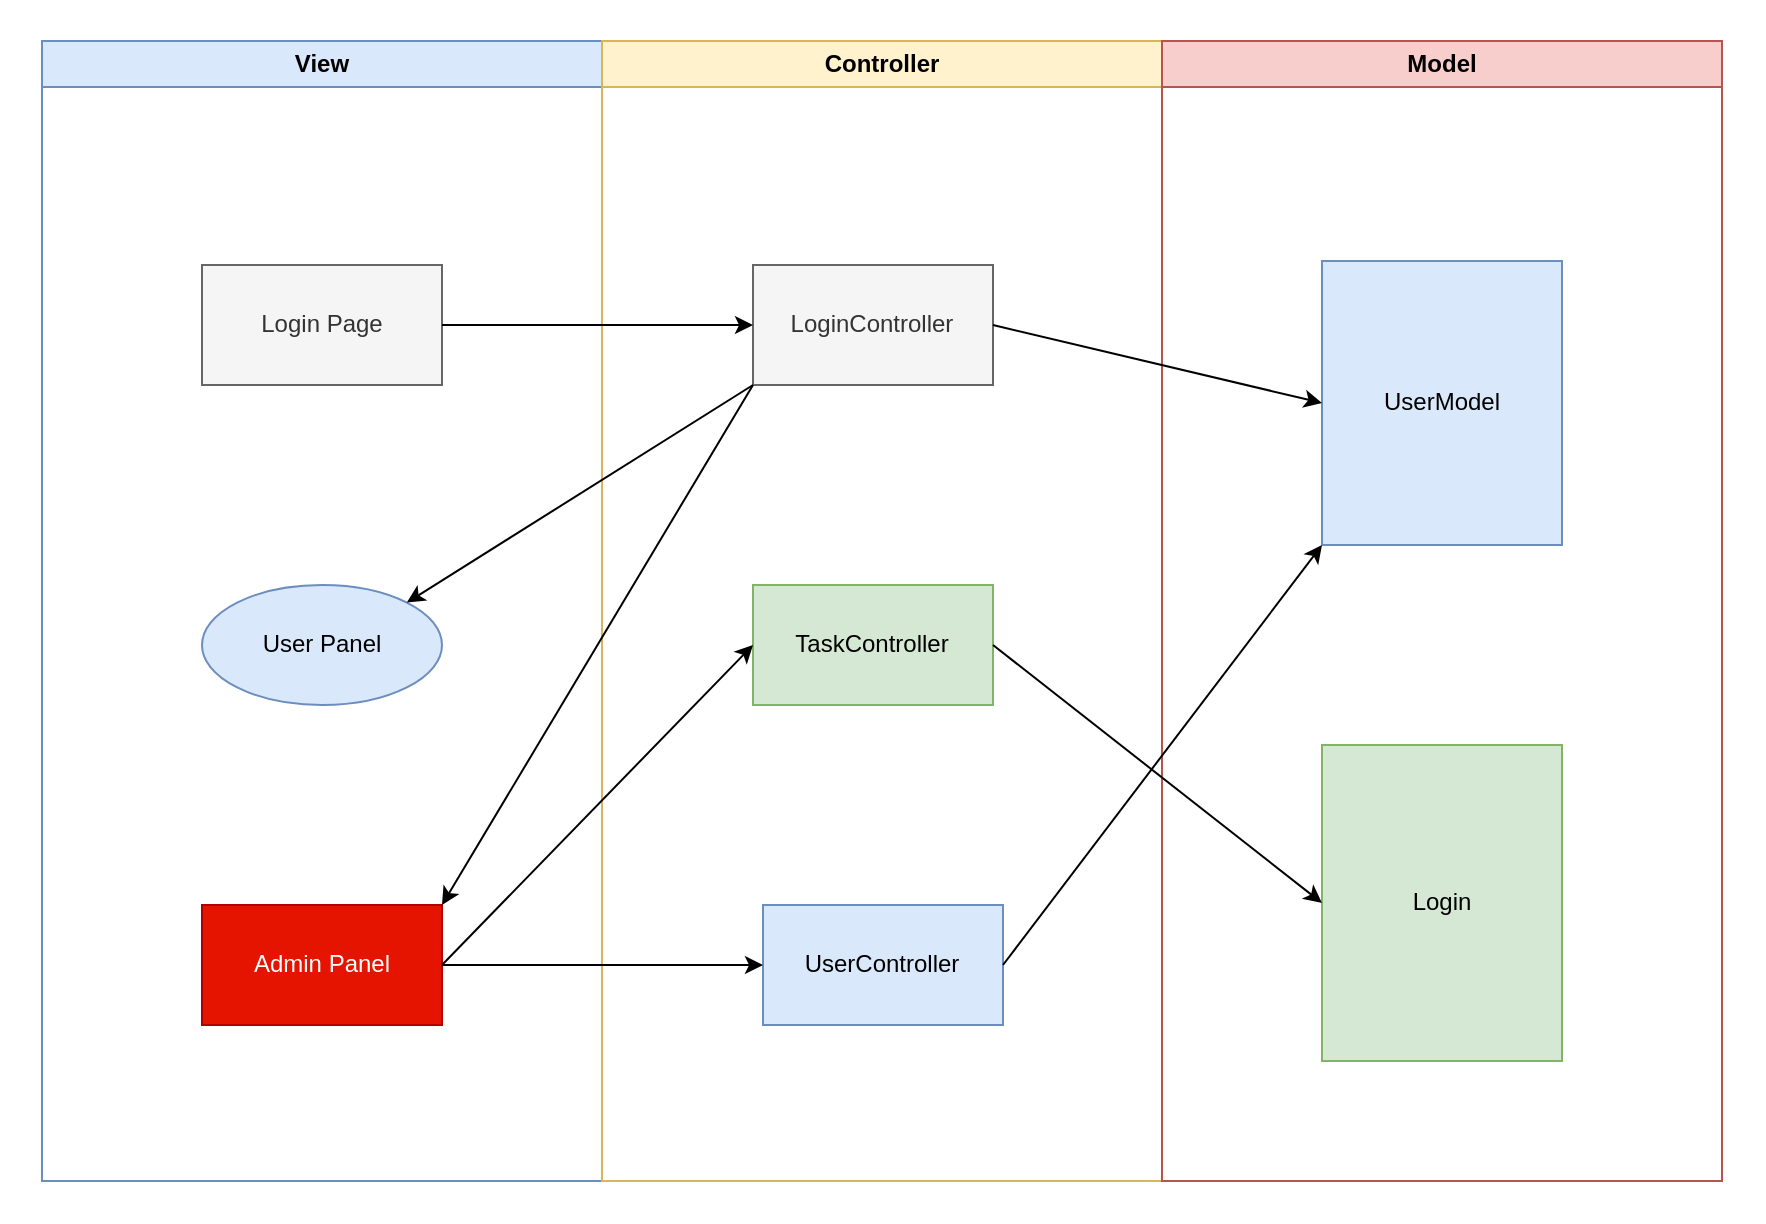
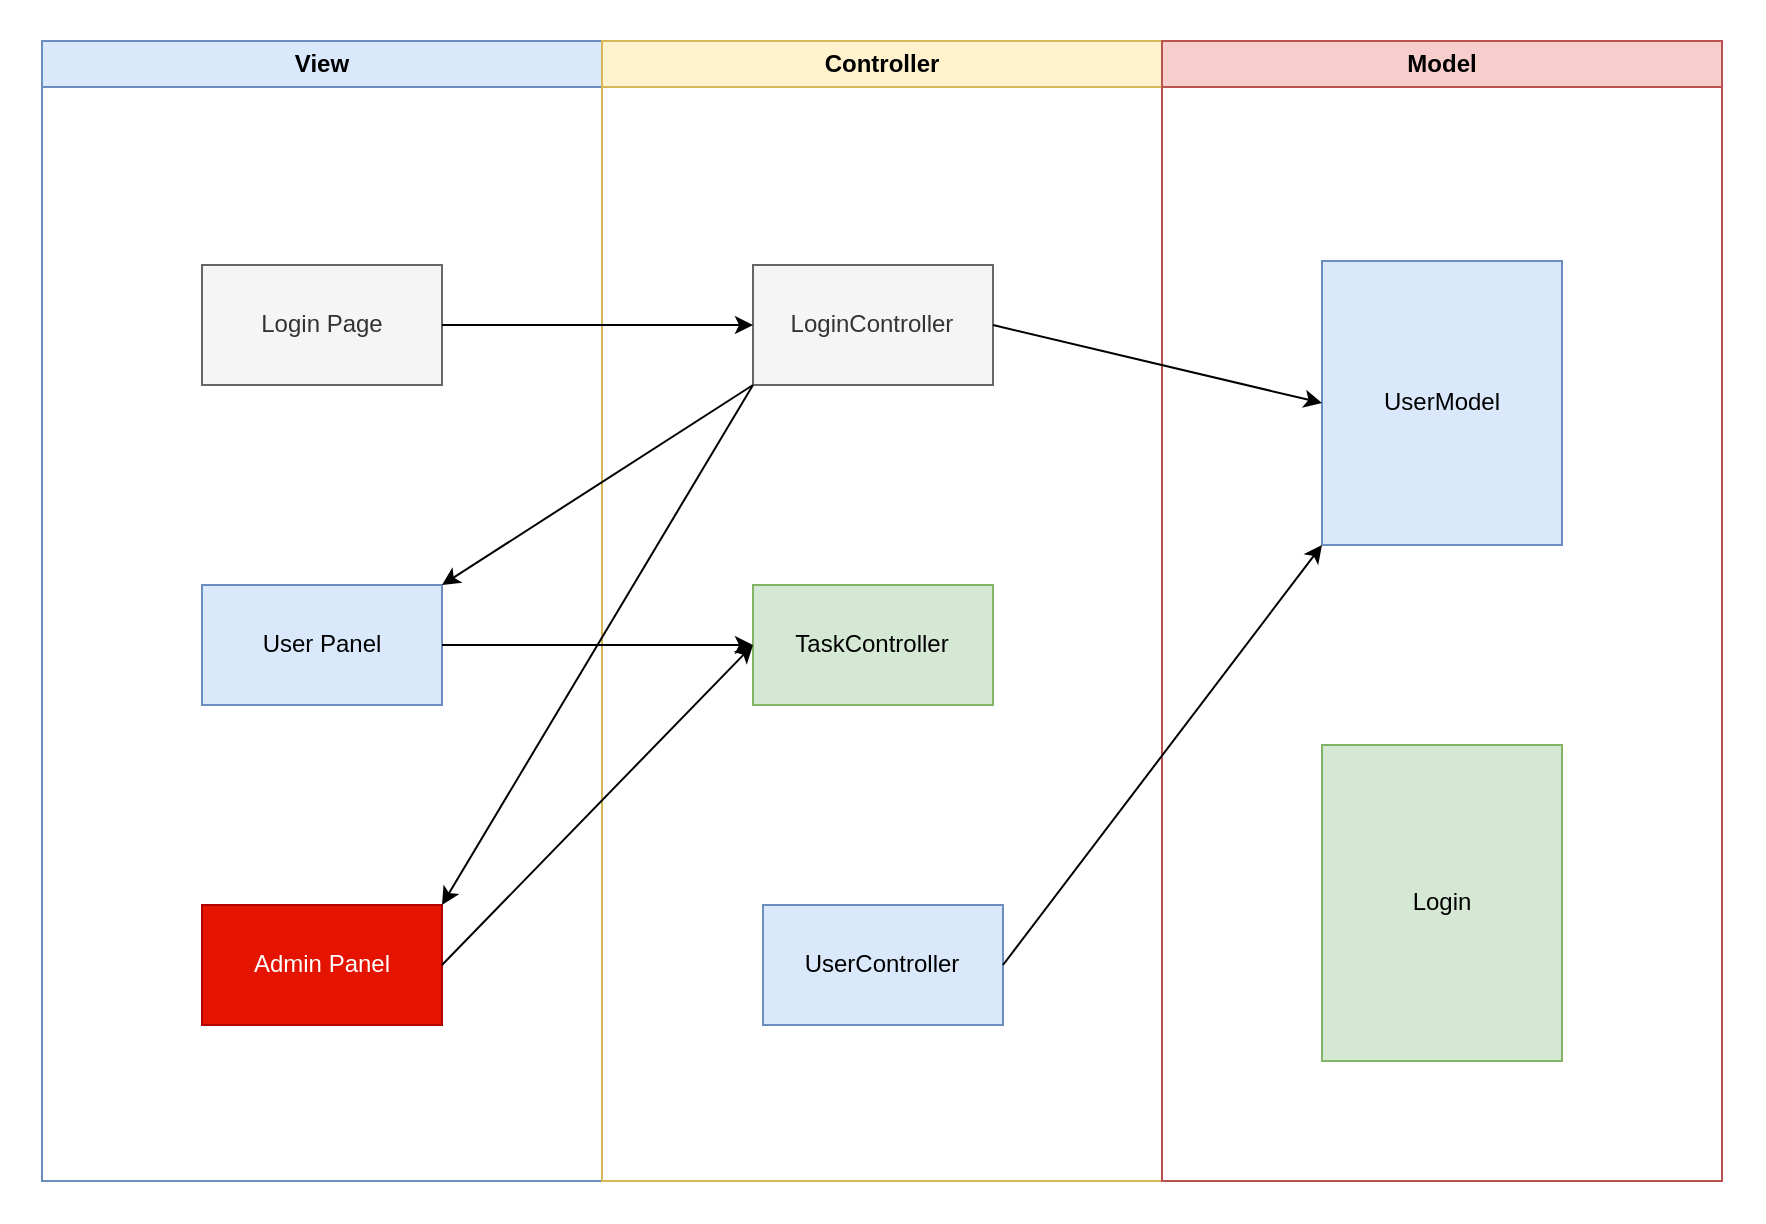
  <mxCell id="0" />
  <mxCell id="1" parent="0" />
  <mxCell id="2" value="View" style="swimlane;whiteSpace=wrap;fillColor=#dae8fc;strokeColor=#6c8ebf;" parent="1" vertex="1"><mxGeometry x="20.5" y="20" width="280" height="570" as="geometry" /></mxCell>
  <mxCell id="3" value="Admin Panel" style="rounded=0;whiteSpace=wrap;html=1;fillColor=#e51400;strokeColor=#B20000;fontColor=#ffffff;" vertex="1" parent="2"><mxGeometry x="80" y="432" width="120" height="60" as="geometry" /></mxCell>
  <mxCell id="4" value="Login Page" style="rounded=0;whiteSpace=wrap;html=1;fillColor=#f5f5f5;fontColor=#333333;strokeColor=#666666;" vertex="1" parent="2"><mxGeometry x="80" y="112" width="120" height="60" as="geometry" /></mxCell>
- <mxCell id="5" value="User Panel" style="ellipse;whiteSpace=wrap;html=1;fillColor=#dae8fc;strokeColor=#6c8ebf;" vertex="1" parent="2"><mxGeometry x="80" y="272" width="120" height="60" as="geometry" /></mxCell>
+ <mxCell id="5" value="User Panel" style="rounded=0;whiteSpace=wrap;html=1;fillColor=#dae8fc;strokeColor=#6c8ebf;" vertex="1" parent="2"><mxGeometry x="80" y="272" width="120" height="60" as="geometry" /></mxCell>
  <mxCell id="6" value="Controller" style="swimlane;whiteSpace=wrap;fillColor=#fff2cc;strokeColor=#d6b656;" parent="1" vertex="1"><mxGeometry x="300.5" y="20" width="280" height="570" as="geometry" /></mxCell>
  <mxCell id="7" value="LoginController" style="rounded=0;whiteSpace=wrap;html=1;fillColor=#f5f5f5;fontColor=#333333;strokeColor=#666666;" vertex="1" parent="6"><mxGeometry x="75.5" y="112" width="120" height="60" as="geometry" /></mxCell>
  <mxCell id="8" value="TaskController" style="rounded=0;whiteSpace=wrap;html=1;fillColor=#d5e8d4;strokeColor=#82b366;" vertex="1" parent="6"><mxGeometry x="75.5" y="272" width="120" height="60" as="geometry" /></mxCell>
  <mxCell id="9" value="UserController" style="rounded=0;whiteSpace=wrap;html=1;fillColor=#dae8fc;strokeColor=#6c8ebf;" vertex="1" parent="6"><mxGeometry x="80.5" y="432" width="120" height="60" as="geometry" /></mxCell>
  <mxCell id="10" value="Model" style="swimlane;whiteSpace=wrap;fillColor=#f8cecc;strokeColor=#b85450;" parent="1" vertex="1"><mxGeometry x="580.5" y="20" width="280" height="570" as="geometry" /></mxCell>
  <mxCell id="11" value="UserModel" style="rounded=0;whiteSpace=wrap;html=1;fillColor=#dae8fc;strokeColor=#6c8ebf;" vertex="1" parent="10"><mxGeometry x="80" y="110" width="120" height="142" as="geometry" /></mxCell>
  <mxCell id="12" value="Login" style="rounded=0;whiteSpace=wrap;html=1;fillColor=#d5e8d4;strokeColor=#82b366;" vertex="1" parent="10"><mxGeometry x="80" y="352" width="120" height="158" as="geometry" /></mxCell>
  <mxCell id="13" value="" style="endArrow=classic;html=1;rounded=0;exitX=1;exitY=0.5;exitDx=0;exitDy=0;entryX=0;entryY=0.5;entryDx=0;entryDy=0;" edge="1" parent="1" source="4" target="7"><mxGeometry width="50" height="50" relative="1" as="geometry"><mxPoint x="416" y="312" as="sourcePoint" /><mxPoint x="466" y="262" as="targetPoint" /></mxGeometry></mxCell>
  <mxCell id="14" value="" style="endArrow=classic;html=1;rounded=0;exitX=0;exitY=1;exitDx=0;exitDy=0;entryX=1;entryY=0;entryDx=0;entryDy=0;" edge="1" parent="1" source="7" target="5"><mxGeometry width="50" height="50" relative="1" as="geometry"><mxPoint x="416" y="312" as="sourcePoint" /><mxPoint x="466" y="262" as="targetPoint" /></mxGeometry></mxCell>
  <mxCell id="15" value="" style="endArrow=classic;html=1;rounded=0;entryX=1;entryY=0;entryDx=0;entryDy=0;" edge="1" parent="1" target="3"><mxGeometry width="50" height="50" relative="1" as="geometry"><mxPoint x="376" y="192" as="sourcePoint" /><mxPoint x="466" y="262" as="targetPoint" /></mxGeometry></mxCell>
  <mxCell id="16" value="" style="endArrow=classic;html=1;rounded=0;exitX=1;exitY=0.5;exitDx=0;exitDy=0;entryX=0;entryY=0.5;entryDx=0;entryDy=0;" edge="1" parent="1" source="3" target="8"><mxGeometry width="50" height="50" relative="1" as="geometry"><mxPoint x="416" y="312" as="sourcePoint" /><mxPoint x="466" y="262" as="targetPoint" /></mxGeometry></mxCell>
- <mxCell id="18" value="" style="endArrow=classic;html=1;rounded=0;exitX=1;exitY=0.5;exitDx=0;exitDy=0;entryX=0;entryY=0.5;entryDx=0;entryDy=0;" edge="1" parent="1" source="3" target="9"><mxGeometry width="50" height="50" relative="1" as="geometry"><mxPoint x="416" y="312" as="sourcePoint" /><mxPoint x="466" y="262" as="targetPoint" /></mxGeometry></mxCell>
+ <mxCell id="17" value="" style="endArrow=classic;html=1;rounded=0;exitX=1;exitY=0.5;exitDx=0;exitDy=0;entryX=0;entryY=0.5;entryDx=0;entryDy=0;" edge="1" parent="1" source="5" target="8"><mxGeometry width="50" height="50" relative="1" as="geometry"><mxPoint x="416" y="312" as="sourcePoint" /><mxPoint x="466" y="262" as="targetPoint" /></mxGeometry></mxCell>
  <mxCell id="19" value="" style="endArrow=classic;html=1;rounded=0;exitX=1;exitY=0.5;exitDx=0;exitDy=0;entryX=0;entryY=1;entryDx=0;entryDy=0;" edge="1" parent="1" source="9" target="11"><mxGeometry width="50" height="50" relative="1" as="geometry"><mxPoint x="416" y="312" as="sourcePoint" /><mxPoint x="466" y="262" as="targetPoint" /></mxGeometry></mxCell>
  <mxCell id="20" value="" style="endArrow=classic;html=1;rounded=0;exitX=1;exitY=0.5;exitDx=0;exitDy=0;entryX=0;entryY=0.5;entryDx=0;entryDy=0;" edge="1" parent="1" source="7" target="11"><mxGeometry width="50" height="50" relative="1" as="geometry"><mxPoint x="416" y="312" as="sourcePoint" /><mxPoint x="656" y="202" as="targetPoint" /></mxGeometry></mxCell>
- <mxCell id="21" value="" style="endArrow=classic;html=1;rounded=0;exitX=1;exitY=0.5;exitDx=0;exitDy=0;entryX=0;entryY=0.5;entryDx=0;entryDy=0;" edge="1" parent="1" source="8" target="12"><mxGeometry width="50" height="50" relative="1" as="geometry"><mxPoint x="416" y="312" as="sourcePoint" /><mxPoint x="466" y="262" as="targetPoint" /></mxGeometry></mxCell>
